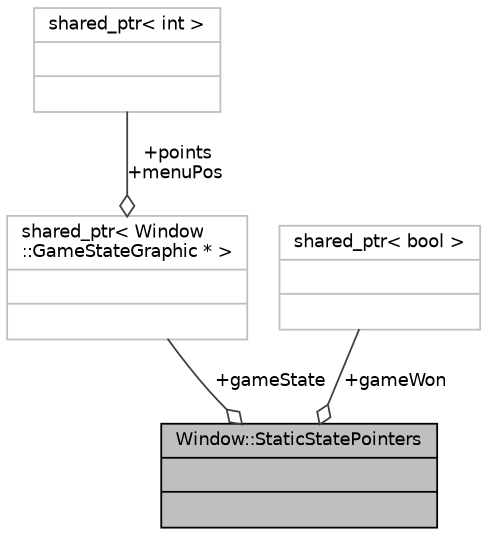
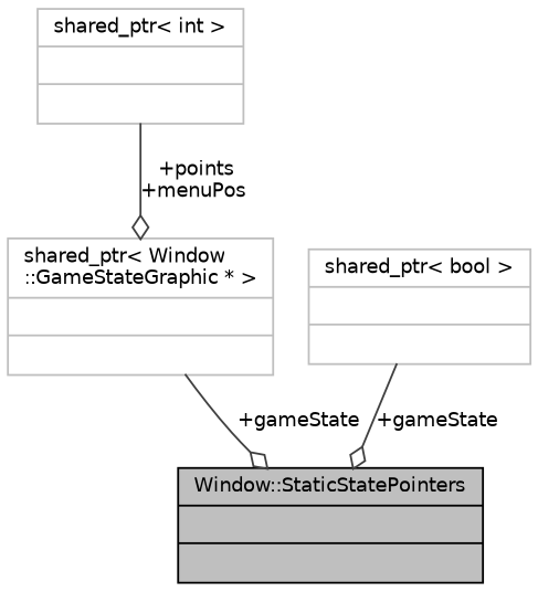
  digraph {
    node [color=grey75 fontname=Helvetica fontsize=10 shape=record]
    edge [arrowhead=odiamond color=grey25 fontname=Helvetica fontsize=10 labelfontname=Helvetica labelfontsize=10 style=solid]
    n1 [color=black fillcolor=grey75 fontcolor=black height=0.2 label="{Window::StaticStatePointers\n||}" style=filled width=0.4]
    n2 [height=0.2 label="{shared_ptr\< int \>\n||}" width=0.4]
    n3 [height=0.2 label="{shared_ptr\< Window\l::GameStateGraphic * \>\n||}" width=0.4]
    n4 [height=0.2 label="{shared_ptr\< bool \>\n||}" width=0.4]
    n2 -> n3 [label=" +points\n+menuPos"]
    n3 -> n1 [label=" +gameState"]
-   n4 -> n1 [label=" +gameWon"]
+   n4 -> n1 [label=" +gameState"]
  }
